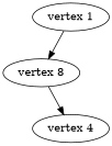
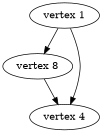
  digraph {
    n1 [label="vertex 8"]
    "vertex 1"
    "vertex 4"
    n1 -> "vertex 4"
    "vertex 1" -> n1
+   "vertex 1" -> "vertex 4"
  }
